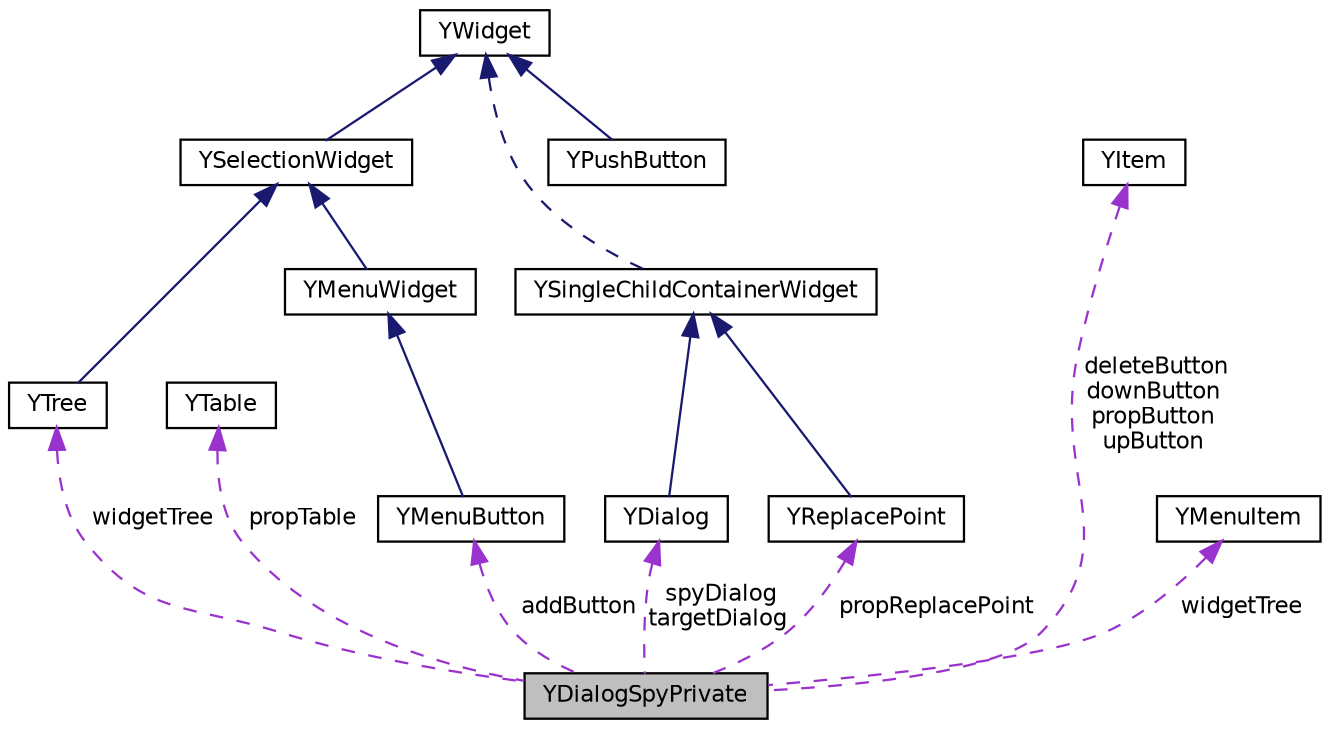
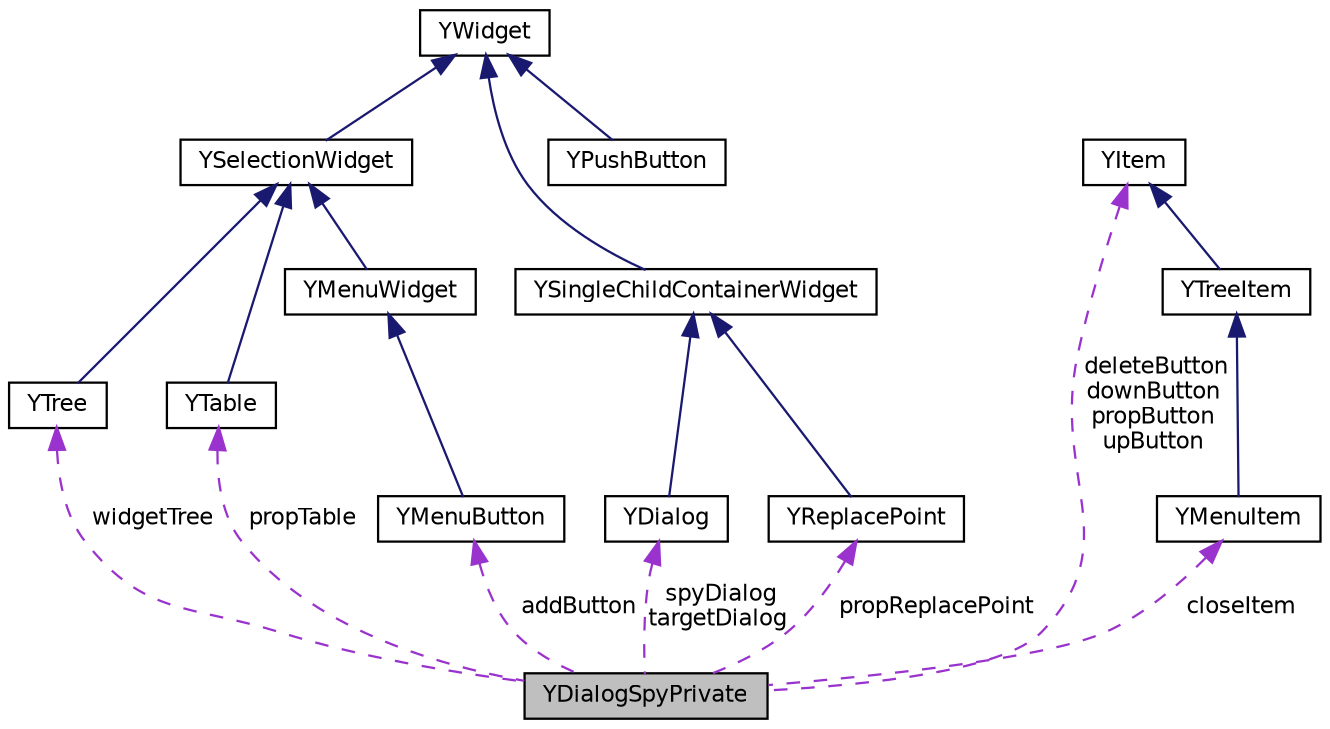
  digraph {
    node [color=black fillcolor=white fontname=Helvetica fontsize=10 shape=record style=filled]
    edge [color=midnightblue dir=back fontname=Helvetica fontsize=10 labelfontname=Helvetica labelfontsize=10 style=solid]
    n1 [fillcolor=grey75 fontcolor=black height=0.2 label=YDialogSpyPrivate width=0.4]
    n2 [height=0.2 label=YTree width=0.4]
    n3 [height=0.2 label=YSelectionWidget width=0.4]
    n4 [height=0.2 label=YTable width=0.4]
    n5 [height=0.2 label=YMenuWidget width=0.4]
    n6 [height=0.2 label=YMenuButton width=0.4]
    n7 [height=0.2 label=YWidget width=0.4]
    n8 [height=0.2 label=YSingleChildContainerWidget width=0.4]
    n9 [height=0.2 label=YPushButton width=0.4]
    n10 [height=0.2 label=YDialog width=0.4]
    n11 [height=0.2 label=YReplacePoint width=0.4]
    n12 [height=0.2 label=YMenuItem width=0.4]
+   n13 [height=0.2 label=YTreeItem width=0.4]
    n14 [height=0.2 label=YItem width=0.4]
    n2 -> n1 [color=darkorchid3 label=" widgetTree" style=dashed]
    n3 -> n2
+   n3 -> n4
    n3 -> n5
    n4 -> n1 [color=darkorchid3 label=" propTable" style=dashed]
    n5 -> n6
    n6 -> n1 [color=darkorchid3 label=" addButton" style=dashed]
    n7 -> n3
-   n7 -> n8 [style=dashed]
+   n7 -> n8
    n7 -> n9
    n8 -> n10
    n8 -> n11
    n10 -> n1 [color=darkorchid3 label=" spyDialog\ntargetDialog" style=dashed]
    n11 -> n1 [color=darkorchid3 label=" propReplacePoint" style=dashed]
-   n12 -> n1 [color=darkorchid3 label=" widgetTree" style=dashed]
+   n12 -> n1 [color=darkorchid3 label=" closeItem" style=dashed]
+   n13 -> n12
    n14 -> n1 [color=darkorchid3 label=" deleteButton\ndownButton\npropButton\nupButton" style=dashed]
+   n14 -> n13
  }
